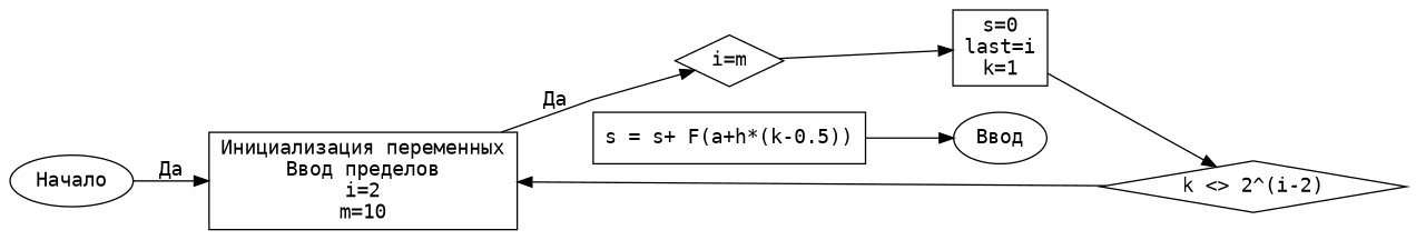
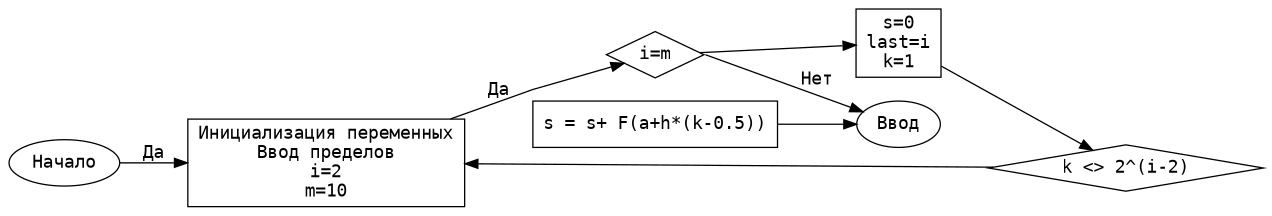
  digraph {
    constraint=false
    fontname="DejaVu Sans Mono"
    rankdir=LR
    splines=polyline
    node [fontname="DejaVu Sans Mono" shape=box]
    edge [fontname="DejaVu Sans Mono"]
    "Начало" [shape=ellipse]
    n2 [label="Инициализация переменных\nВвод пределов\n i=2 \n m=10 "]
    n3 [label="i=m" shape=diamond]
    n4 [label="Ввод" shape=ellipse]
    n5 [label="s=0\nlast=i\nk=1"]
    n6 [label="k <> 2^(i-2)" shape=diamond]
    n7 [label="s = s+ F(a+h*(k-0.5))"]
    "Начало" -> n2 [label="Да"]
    n2 -> n3 [label="Да"]
+   n3 -> n4 [label="Нет" tailport=e]
    n3 -> n5
    n5 -> n6
    n6 -> n2
    n7 -> n4
  }
